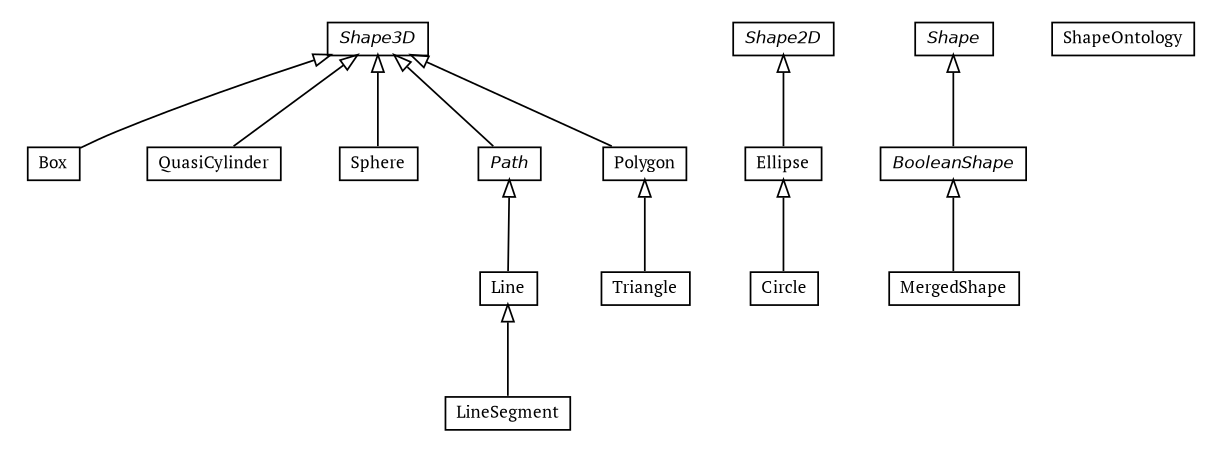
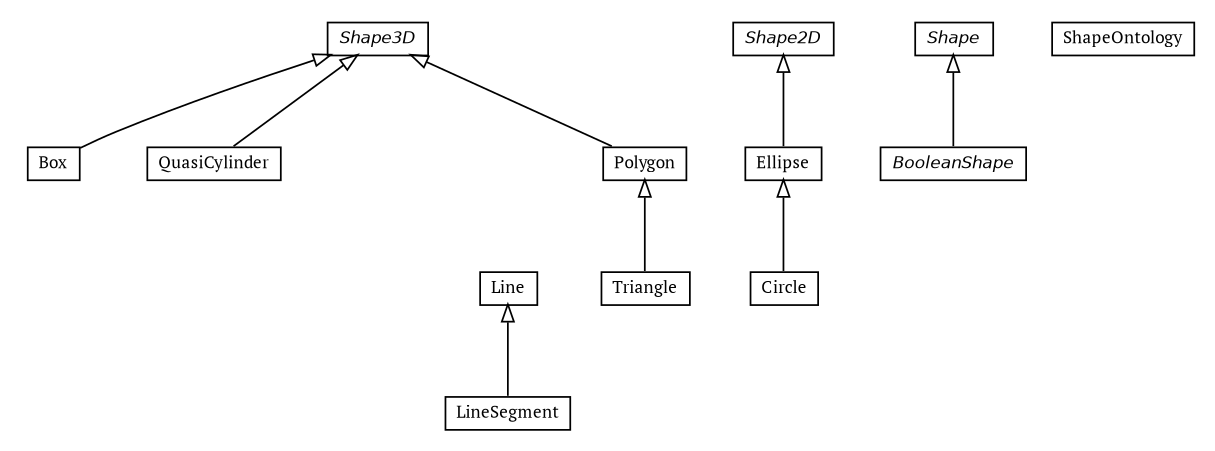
  digraph {
    fontname="PT Serif"
    nodesep=0.25
    ranksep=0.5
    node [fontcolor=black fontname="PT Serif" fontsize=10.0 shape=plaintext]
    edge [arrowtail=empty dir=back fontname="PT Serif" fontsize=10 headport=p labelfontname=Helvetica labelfontsize=10 tailport=p]
    n1 [label=<<table title="org.universAAL.ontology.shape.Box" border="0" cellborder="1" cellspacing="0" cellpadding="2" port="p" href="./Box.html"> 		<tr><td><table border="0" cellspacing="0" cellpadding="1"> <tr><td align="center" balign="center"> Box </td></tr> 		</table></td></tr> 		</table>>]
    n2 [label=<<table title="org.universAAL.ontology.shape.Shape2D" border="0" cellborder="1" cellspacing="0" cellpadding="2" port="p" href="./Shape2D.html"> 		<tr><td><table border="0" cellspacing="0" cellpadding="1"> <tr><td align="center" balign="center"><font face="Helvetica-Oblique"> Shape2D </font></td></tr> 		</table></td></tr> 		</table>>]
    n3 [label=<<table title="org.universAAL.ontology.shape.Ellipse" border="0" cellborder="1" cellspacing="0" cellpadding="2" port="p" href="./Ellipse.html"> 		<tr><td><table border="0" cellspacing="0" cellpadding="1"> <tr><td align="center" balign="center"> Ellipse </td></tr> 		</table></td></tr> 		</table>>]
    n4 [label=<<table title="org.universAAL.ontology.shape.Circle" border="0" cellborder="1" cellspacing="0" cellpadding="2" port="p" href="./Circle.html"> 		<tr><td><table border="0" cellspacing="0" cellpadding="1"> <tr><td align="center" balign="center"> Circle </td></tr> 		</table></td></tr> 		</table>>]
-   n5 [label=<<table title="org.universAAL.ontology.shape.MergedShape" border="0" cellborder="1" cellspacing="0" cellpadding="2" port="p" href="./MergedShape.html"> 		<tr><td><table border="0" cellspacing="0" cellpadding="1"> <tr><td align="center" balign="center"> MergedShape </td></tr> 		</table></td></tr> 		</table>>]
    n6 [label=<<table title="org.universAAL.ontology.shape.Shape3D" border="0" cellborder="1" cellspacing="0" cellpadding="2" port="p" href="./Shape3D.html"> 		<tr><td><table border="0" cellspacing="0" cellpadding="1"> <tr><td align="center" balign="center"><font face="Helvetica-Oblique"> Shape3D </font></td></tr> 		</table></td></tr> 		</table>>]
    n7 [label=<<table title="org.universAAL.ontology.shape.QuasiCylinder" border="0" cellborder="1" cellspacing="0" cellpadding="2" port="p" href="./QuasiCylinder.html"> 		<tr><td><table border="0" cellspacing="0" cellpadding="1"> <tr><td align="center" balign="center"> QuasiCylinder </td></tr> 		</table></td></tr> 		</table>>]
-   n8 [label=<<table title="org.universAAL.ontology.shape.Sphere" border="0" cellborder="1" cellspacing="0" cellpadding="2" port="p" href="./Sphere.html"> 		<tr><td><table border="0" cellspacing="0" cellpadding="1"> <tr><td align="center" balign="center"> Sphere </td></tr> 		</table></td></tr> 		</table>>]
-   n9 [label=<<table title="org.universAAL.ontology.shape.Path" border="0" cellborder="1" cellspacing="0" cellpadding="2" port="p" href="./Path.html"> 		<tr><td><table border="0" cellspacing="0" cellpadding="1"> <tr><td align="center" balign="center"><font face="Helvetica-Oblique"> Path </font></td></tr> 		</table></td></tr> 		</table>>]
    n10 [label=<<table title="org.universAAL.ontology.shape.Polygon" border="0" cellborder="1" cellspacing="0" cellpadding="2" port="p" href="./Polygon.html"> 		<tr><td><table border="0" cellspacing="0" cellpadding="1"> <tr><td align="center" balign="center"> Polygon </td></tr> 		</table></td></tr> 		</table>>]
    n11 [label=<<table title="org.universAAL.ontology.shape.Line" border="0" cellborder="1" cellspacing="0" cellpadding="2" port="p" href="./Line.html"> 		<tr><td><table border="0" cellspacing="0" cellpadding="1"> <tr><td align="center" balign="center"> Line </td></tr> 		</table></td></tr> 		</table>>]
    n12 [label=<<table title="org.universAAL.ontology.shape.Triangle" border="0" cellborder="1" cellspacing="0" cellpadding="2" port="p" href="./Triangle.html"> 		<tr><td><table border="0" cellspacing="0" cellpadding="1"> <tr><td align="center" balign="center"> Triangle </td></tr> 		</table></td></tr> 		</table>>]
    n13 [label=<<table title="org.universAAL.ontology.shape.Shape" border="0" cellborder="1" cellspacing="0" cellpadding="2" port="p" href="./Shape.html"> 		<tr><td><table border="0" cellspacing="0" cellpadding="1"> <tr><td align="center" balign="center"><font face="Helvetica-Oblique"> Shape </font></td></tr> 		</table></td></tr> 		</table>>]
    n14 [label=<<table title="org.universAAL.ontology.shape.BooleanShape" border="0" cellborder="1" cellspacing="0" cellpadding="2" port="p" href="./BooleanShape.html"> 		<tr><td><table border="0" cellspacing="0" cellpadding="1"> <tr><td align="center" balign="center"><font face="Helvetica-Oblique"> BooleanShape </font></td></tr> 		</table></td></tr> 		</table>>]
    n15 [label=<<table title="org.universAAL.ontology.shape.LineSegment" border="0" cellborder="1" cellspacing="0" cellpadding="2" port="p" href="./LineSegment.html"> 		<tr><td><table border="0" cellspacing="0" cellpadding="1"> <tr><td align="center" balign="center"> LineSegment </td></tr> 		</table></td></tr> 		</table>>]
    n16 [label=<<table title="org.universAAL.ontology.shape.ShapeOntology" border="0" cellborder="1" cellspacing="0" cellpadding="2" port="p" href="./ShapeOntology.html"> 		<tr><td><table border="0" cellspacing="0" cellpadding="1"> <tr><td align="center" balign="center"> ShapeOntology </td></tr> 		</table></td></tr> 		</table>>]
    n2 -> n3
    n3 -> n4
    n6 -> n1
    n6 -> n7
-   n6 -> n8
-   n6 -> n9
    n6 -> n10
-   n9 -> n11
    n10 -> n12
    n11 -> n15
    n13 -> n14
-   n14 -> n5
  }
